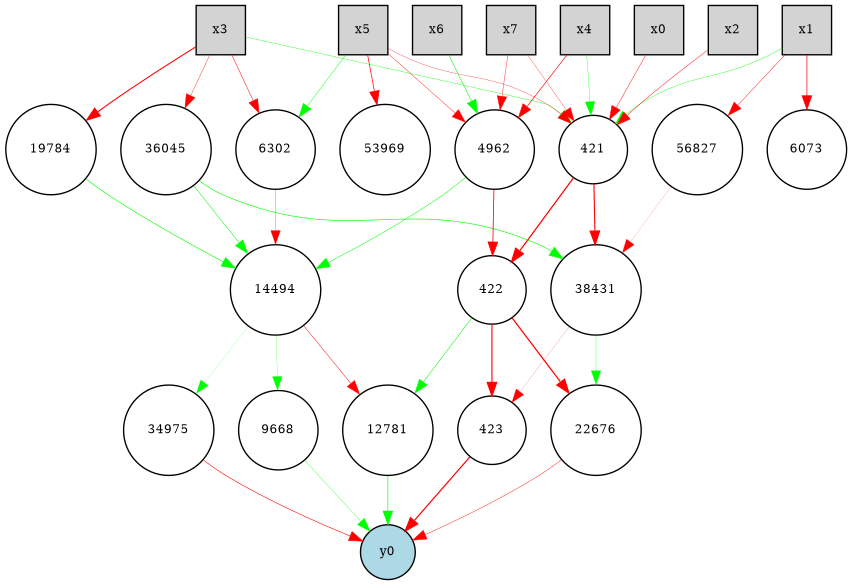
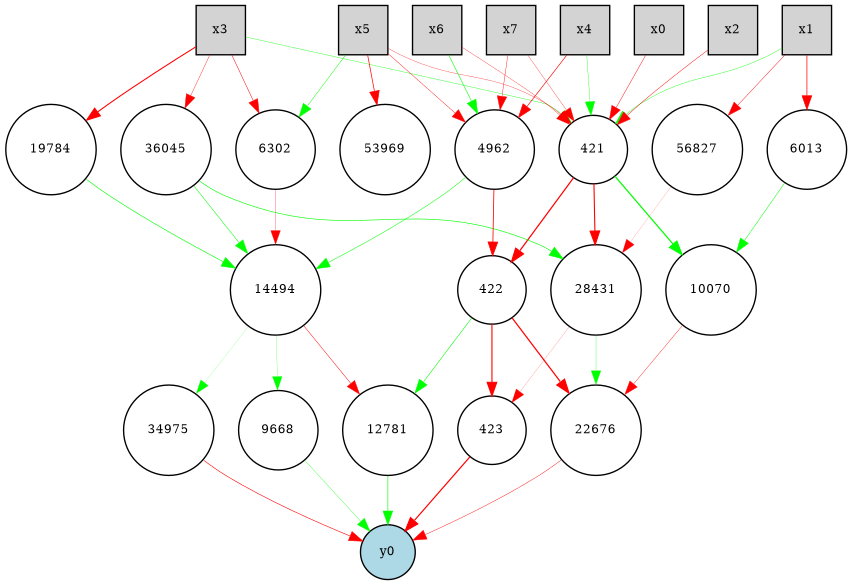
  digraph {
    node [fillcolor=white fontsize=9 shape=circle style=filled]
    edge [color=red penwidth=0.9 style=solid]
    x0 [fillcolor=lightgray height=0.5 shape=box width=0.5]
    421 [height=0.1 width=0.1]
-   28431 [height=0.1 width=0.1 label=38431]
+   28431 [height=0.1 width=0.1]
    422 [height=0.1 width=0.1]
+   10070 [height=0.1 width=0.1]
    x1 [fillcolor=lightgray height=0.5 shape=box width=0.5]
-   6073 [height=0.1 width=0.1]
+   6073 [height=0.1 width=0.1 label=6013]
    56827 [height=0.1 width=0.1]
    x2 [fillcolor=lightgray height=0.5 shape=box width=0.5]
    x3 [fillcolor=lightgray height=0.5 shape=box width=0.5]
    6302 [height=0.1 width=0.1]
    19784 [height=0.1 width=0.1]
    36045 [height=0.1 width=0.1]
    14494 [height=0.1 width=0.1]
    x4 [fillcolor=lightgray height=0.5 shape=box width=0.5]
    4962 [height=0.1 width=0.1]
    x5 [fillcolor=lightgray height=0.5 shape=box width=0.5]
    53969 [height=0.1 width=0.1]
    x6 [fillcolor=lightgray height=0.5 shape=box width=0.5]
    x7 [fillcolor=lightgray height=0.5 shape=box width=0.5]
    y0 [fillcolor=lightblue height=0.1 width=0.1]
    22676 [height=0.1 width=0.1]
    423 [height=0.1 width=0.1]
    34975 [height=0.1 width=0.1]
    9668 [height=0.1 width=0.1]
    12781 [height=0.1 width=0.1]
    x0 -> 421 [penwidth=0.32314936791536675]
    421 -> 28431 [penwidth=0.7974127244305318]
    421 -> 422
+   421 -> 10070 [color=green]
    28431 -> 22676 [color=green penwidth=0.21127612510874055]
    28431 -> 423 [penwidth=0.11627107191383222]
    422 -> 22676
    422 -> 423 [penwidth=0.8030326408870059]
    422 -> 12781 [color=green penwidth=0.4058716381131676]
+   10070 -> 22676 [penwidth=0.26767373530540706]
    x1 -> 421 [color=green penwidth=0.2857728483361004]
    x1 -> 6073 [penwidth=0.5292196517618146]
    x1 -> 56827 [penwidth=0.3051468610693855]
+   6073 -> 10070 [color=green penwidth=0.3606513898709841]
    56827 -> 28431 [penwidth=0.1]
    x2 -> 421 [penwidth=0.3276327517792076]
    x3 -> 421 [color=green penwidth=0.27559070460565294]
    x3 -> 6302 [penwidth=0.36127791216028926]
    x3 -> 19784 [penwidth=0.7729866744599133]
    x3 -> 36045 [penwidth=0.2716114551341774]
    6302 -> 14494 [penwidth=0.20459348970068414]
    19784 -> 14494 [color=green penwidth=0.4539313867598671]
    36045 -> 28431 [color=green penwidth=0.45369400046892794]
    36045 -> 14494 [color=green penwidth=0.37625399161619155]
    14494 -> 34975 [color=green penwidth=0.10096841461741407]
    14494 -> 9668 [color=green penwidth=0.16255113853460443]
    14494 -> 12781 [penwidth=0.339378845557462]
    x4 -> 421 [color=green penwidth=0.25896591710480177]
    x4 -> 4962 [penwidth=0.4709963167536787]
    4962 -> 422 [penwidth=0.592755954874877]
    4962 -> 14494 [color=green penwidth=0.373032817140168]
    x5 -> 421 [penwidth=0.22044576098776414]
    x5 -> 6302 [color=green penwidth=0.333563991168049]
    x5 -> 4962 [penwidth=0.2935714447377593]
    x5 -> 53969 [penwidth=0.5224816222938948]
+   x6 -> 421 [penwidth=0.2267750928509053]
    x6 -> 4962 [color=green penwidth=0.414116044131441]
    x7 -> 421 [penwidth=0.21844332480002465]
    x7 -> 4962 [penwidth=0.2889891705098813]
    22676 -> y0 [penwidth=0.3055241938719644]
    423 -> y0 [penwidth=0.8710113134284633]
    34975 -> y0 [penwidth=0.426190804977171]
    9668 -> y0 [color=green penwidth=0.23010502070332306]
    12781 -> y0 [color=green penwidth=0.44605101097467603]
  }
